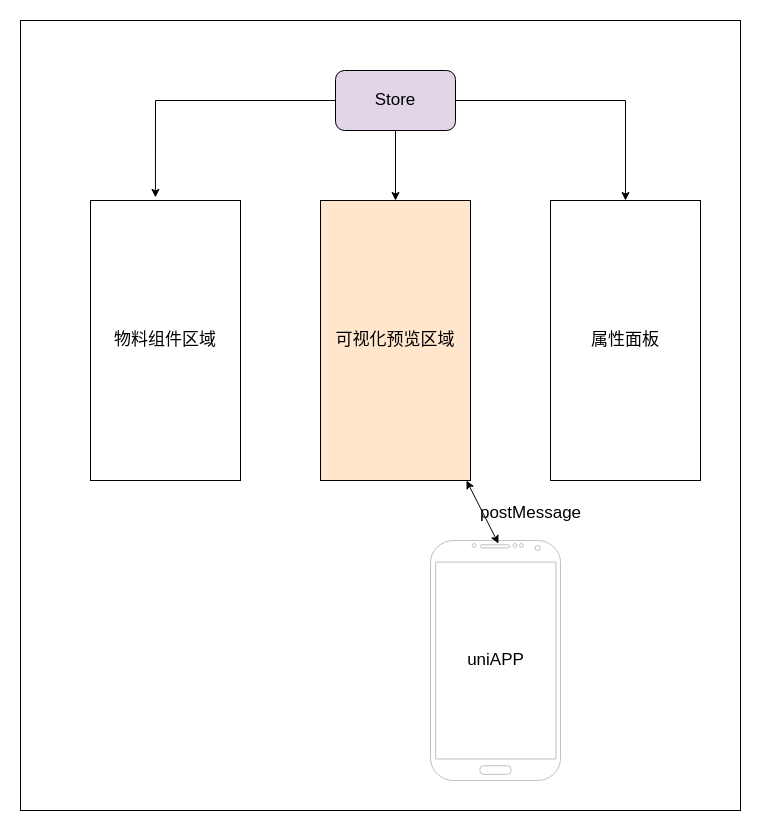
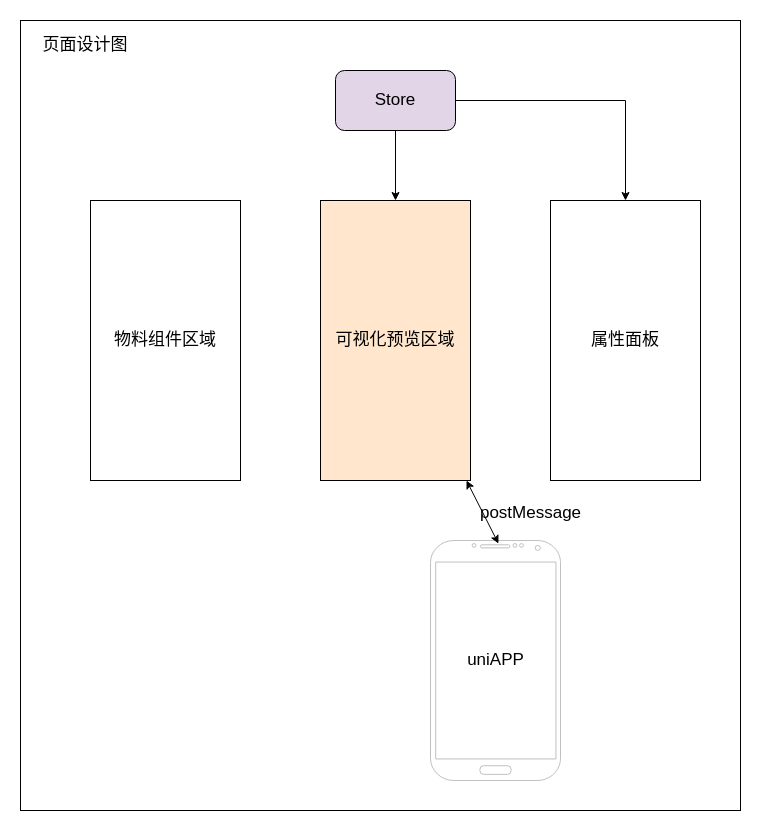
  <mxCell id="0" />
  <mxCell id="1" parent="0" />
  <mxCell id="2" value="" style="rounded=0;whiteSpace=wrap;html=1;fontSize=17;" parent="1" vertex="1"><mxGeometry x="20" y="20" width="720" height="790" as="geometry" /></mxCell>
  <mxCell id="3" value="物料组件区域" style="rounded=0;whiteSpace=wrap;html=1;fontSize=17;" parent="1" vertex="1"><mxGeometry x="90" y="200" width="150" height="280" as="geometry" /></mxCell>
  <mxCell id="4" value="可视化预览区域" style="rounded=0;whiteSpace=wrap;html=1;fontSize=17;fillColor=#ffe6cc;" parent="1" vertex="1"><mxGeometry x="320" y="200" width="150" height="280" as="geometry" /></mxCell>
  <mxCell id="5" value="属性面板" style="rounded=0;whiteSpace=wrap;html=1;fontSize=17;" parent="1" vertex="1"><mxGeometry x="550" y="200" width="150" height="280" as="geometry" /></mxCell>
  <mxCell id="6" value="" style="verticalLabelPosition=bottom;verticalAlign=top;html=1;shadow=0;dashed=0;strokeWidth=1;shape=mxgraph.android.phone2;strokeColor=#c0c0c0;fontSize=17;" parent="1" vertex="1"><mxGeometry x="430" y="540" width="130" height="240" as="geometry" /></mxCell>
  <mxCell id="7" value="" style="endArrow=classic;startArrow=classic;html=1;rounded=0;exitX=0.523;exitY=0.013;exitDx=0;exitDy=0;exitPerimeter=0;fontSize=17;" parent="1" source="6" target="4" edge="1"><mxGeometry width="50" height="50" relative="1" as="geometry"><mxPoint x="350" y="570" as="sourcePoint" /><mxPoint x="400" y="520" as="targetPoint" /></mxGeometry></mxCell>
  <mxCell id="8" value="postMessage" style="text;html=1;align=center;verticalAlign=middle;resizable=0;points=[];autosize=1;strokeColor=none;fillColor=none;fontSize=17;" parent="1" vertex="1"><mxGeometry x="470" y="498" width="120" height="30" as="geometry" /></mxCell>
  <mxCell id="9" style="edgeStyle=orthogonalEdgeStyle;rounded=0;orthogonalLoop=1;jettySize=auto;html=1;exitX=1;exitY=0.5;exitDx=0;exitDy=0;entryX=0.5;entryY=0;entryDx=0;entryDy=0;fontSize=17;" parent="1" source="11" target="5" edge="1"><mxGeometry relative="1" as="geometry" /></mxCell>
  <mxCell id="10" style="edgeStyle=orthogonalEdgeStyle;rounded=0;orthogonalLoop=1;jettySize=auto;html=1;exitX=0.5;exitY=1;exitDx=0;exitDy=0;fontSize=17;" parent="1" source="11" target="4" edge="1"><mxGeometry relative="1" as="geometry" /></mxCell>
  <mxCell id="11" value="Store" style="rounded=1;whiteSpace=wrap;html=1;fontSize=17;fillColor=#e1d5e7;" parent="1" vertex="1"><mxGeometry x="335" y="70" width="120" height="60" as="geometry" /></mxCell>
- <mxCell id="12" style="edgeStyle=orthogonalEdgeStyle;rounded=0;orthogonalLoop=1;jettySize=auto;html=1;exitX=0;exitY=0.5;exitDx=0;exitDy=0;entryX=0.433;entryY=-0.011;entryDx=0;entryDy=0;entryPerimeter=0;fontSize=17;" parent="1" source="11" target="3" edge="1"><mxGeometry relative="1" as="geometry" /></mxCell>
  <mxCell id="13" value="uniAPP" style="text;html=1;align=center;verticalAlign=middle;resizable=0;points=[];autosize=1;strokeColor=none;fillColor=none;fontSize=17;" parent="1" vertex="1"><mxGeometry x="455" y="645" width="80" height="30" as="geometry" /></mxCell>
+ <mxCell id="14" value="页面设计图" style="text;html=1;strokeColor=none;fillColor=none;align=center;verticalAlign=middle;whiteSpace=wrap;rounded=0;fontSize=17;" parent="1" vertex="1"><mxGeometry x="40" y="30" width="90" height="30" as="geometry" /></mxCell>
